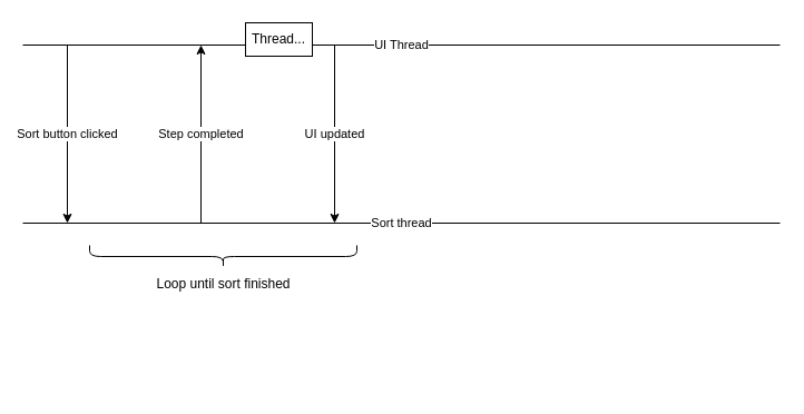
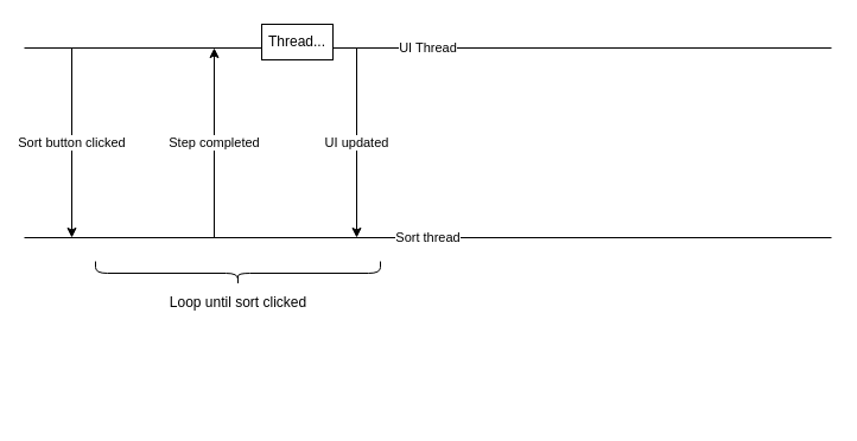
  <mxCell id="0" />
  <mxCell id="1" parent="0" />
  <mxCell id="2" value="UI Thread" style="endArrow=none;html=1;rounded=0;" edge="1" parent="1"><mxGeometry width="50" height="50" relative="1" as="geometry"><mxPoint x="20" y="40" as="sourcePoint" /><mxPoint x="700" y="40" as="targetPoint" /></mxGeometry></mxCell>
  <mxCell id="3" value="Sort thread" style="endArrow=none;html=1;rounded=0;" edge="1" parent="1"><mxGeometry width="50" height="50" relative="1" as="geometry"><mxPoint x="20" y="200" as="sourcePoint" /><mxPoint x="700" y="200" as="targetPoint" /></mxGeometry></mxCell>
  <mxCell id="4" value="Sort button clicked" style="endArrow=classic;html=1;rounded=0;" edge="1" parent="1"><mxGeometry width="50" height="50" relative="1" as="geometry"><mxPoint x="60" y="40" as="sourcePoint" /><mxPoint x="60" y="200" as="targetPoint" /></mxGeometry></mxCell>
  <mxCell id="5" value="Step completed" style="endArrow=classic;html=1;rounded=0;" edge="1" parent="1"><mxGeometry width="50" height="50" relative="1" as="geometry"><mxPoint x="180" y="200" as="sourcePoint" /><mxPoint x="180" y="40" as="targetPoint" /></mxGeometry></mxCell>
  <mxCell id="6" value="Thread..." style="rounded=0;whiteSpace=wrap;html=1;" vertex="1" parent="1"><mxGeometry x="220" y="20" width="60" height="30" as="geometry" /></mxCell>
  <mxCell id="7" value="UI updated" style="endArrow=classic;html=1;rounded=0;" edge="1" parent="1"><mxGeometry width="50" height="50" relative="1" as="geometry"><mxPoint x="300" y="40" as="sourcePoint" /><mxPoint x="300" y="200" as="targetPoint" /></mxGeometry></mxCell>
  <mxCell id="8" value="" style="shape=curlyBracket;whiteSpace=wrap;html=1;rounded=1;rotation=-90;" vertex="1" parent="1"><mxGeometry x="190" y="110" width="20" height="240" as="geometry" /></mxCell>
- <mxCell id="9" value="Loop until sort finished" style="text;html=1;align=center;verticalAlign=middle;resizable=0;points=[];autosize=1;strokeColor=none;fillColor=none;" vertex="1" parent="1"><mxGeometry x="130" y="240" width="140" height="30" as="geometry" /></mxCell>
+ <mxCell id="9" value="Loop until sort clicked" style="text;html=1;align=center;verticalAlign=middle;resizable=0;points=[];autosize=1;strokeColor=none;fillColor=none;" vertex="1" parent="1"><mxGeometry x="130" y="240" width="140" height="30" as="geometry" /></mxCell>
